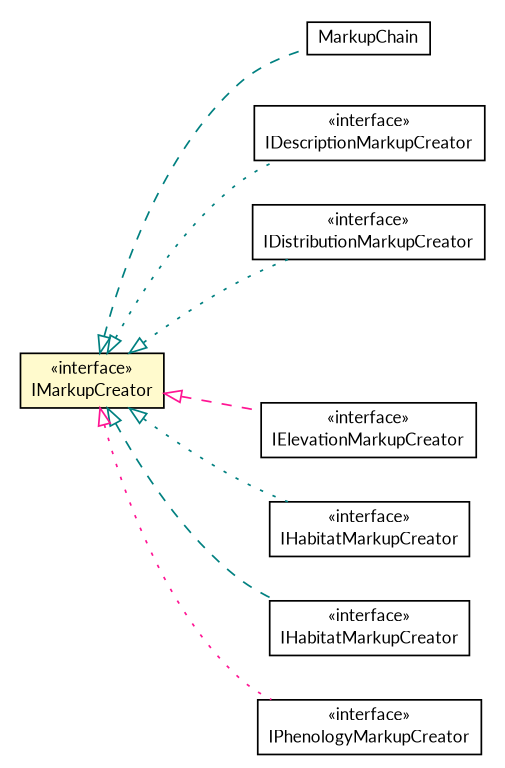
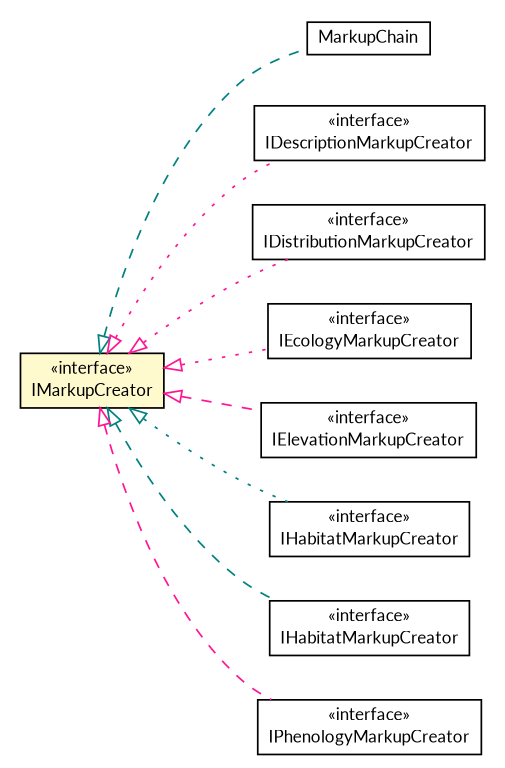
  digraph {
    fontname=Lato
    nodesep=0.25
    rankdir=LR
    ranksep=0.5
    node [fontcolor=black fontname=Lato fontsize=10.0 shape=plaintext]
    edge [arrowtail=empty color=teal dir=back fontname=Lato fontsize=10 headport=p labelfontname=arial labelfontsize=10 style=dotted tailport=p]
    n1 [label=<<table title="edu.arizona.biosemantics.semanticmarkup.markup.MarkupChain" border="0" cellborder="1" cellspacing="0" cellpadding="2" port="p" href="./MarkupChain.html"> 		<tr><td><table border="0" cellspacing="0" cellpadding="1"> <tr><td align="center" balign="center"> MarkupChain </td></tr> 		</table></td></tr> 		</table>>]
    n2 [label=<<table title="edu.arizona.biosemantics.semanticmarkup.markup.IMarkupCreator" border="0" cellborder="1" cellspacing="0" cellpadding="2" port="p" bgcolor="lemonChiffon" href="./IMarkupCreator.html"> 		<tr><td><table border="0" cellspacing="0" cellpadding="1"> <tr><td align="center" balign="center"> &#171;interface&#187; </td></tr> <tr><td align="center" balign="center"> IMarkupCreator </td></tr> 		</table></td></tr> 		</table>>]
    n3 [label=<<table title="edu.arizona.biosemantics.semanticmarkup.markupelement.description.markup.IDescriptionMarkupCreator" border="0" cellborder="1" cellspacing="0" cellpadding="2" port="p" href="../markupelement/description/markup/IDescriptionMarkupCreator.html"> 		<tr><td><table border="0" cellspacing="0" cellpadding="1"> <tr><td align="center" balign="center"> &#171;interface&#187; </td></tr> <tr><td align="center" balign="center"> IDescriptionMarkupCreator </td></tr> 		</table></td></tr> 		</table>>]
    n4 [label=<<table title="edu.arizona.biosemantics.semanticmarkup.markupelement.distribution.markup.IDistributionMarkupCreator" border="0" cellborder="1" cellspacing="0" cellpadding="2" port="p" href="../markupelement/distribution/markup/IDistributionMarkupCreator.html"> 		<tr><td><table border="0" cellspacing="0" cellpadding="1"> <tr><td align="center" balign="center"> &#171;interface&#187; </td></tr> <tr><td align="center" balign="center"> IDistributionMarkupCreator </td></tr> 		</table></td></tr> 		</table>>]
+   n5 [label=<<table title="edu.arizona.biosemantics.semanticmarkup.markupelement.ecology.markup.IEcologyMarkupCreator" border="0" cellborder="1" cellspacing="0" cellpadding="2" port="p" href="../markupelement/ecology/markup/IEcologyMarkupCreator.html"> 		<tr><td><table border="0" cellspacing="0" cellpadding="1"> <tr><td align="center" balign="center"> &#171;interface&#187; </td></tr> <tr><td align="center" balign="center"> IEcologyMarkupCreator </td></tr> 		</table></td></tr> 		</table>>]
    n6 [label=<<table title="edu.arizona.biosemantics.semanticmarkup.markupelement.elevation.markup.IElevationMarkupCreator" border="0" cellborder="1" cellspacing="0" cellpadding="2" port="p" href="../markupelement/elevation/markup/IElevationMarkupCreator.html"> 		<tr><td><table border="0" cellspacing="0" cellpadding="1"> <tr><td align="center" balign="center"> &#171;interface&#187; </td></tr> <tr><td align="center" balign="center"> IElevationMarkupCreator </td></tr> 		</table></td></tr> 		</table>>]
    n7 [label=<<table title="edu.arizona.biosemantics.semanticmarkup.markupelement.habitat.markup.IHabitatMarkupCreator" border="0" cellborder="1" cellspacing="0" cellpadding="2" port="p" href="../markupelement/habitat/markup/IHabitatMarkupCreator.html"> 		<tr><td><table border="0" cellspacing="0" cellpadding="1"> <tr><td align="center" balign="center"> &#171;interface&#187; </td></tr> <tr><td align="center" balign="center"> IHabitatMarkupCreator </td></tr> 		</table></td></tr> 		</table>>]
    n8 [label=<<table title="edu.arizona.biosemantics.semanticmarkup.markupelement.habitatDescr.markup.IHabitatMarkupCreator" border="0" cellborder="1" cellspacing="0" cellpadding="2" port="p" href="../markupelement/habitatDescr/markup/IHabitatMarkupCreator.html"> 		<tr><td><table border="0" cellspacing="0" cellpadding="1"> <tr><td align="center" balign="center"> &#171;interface&#187; </td></tr> <tr><td align="center" balign="center"> IHabitatMarkupCreator </td></tr> 		</table></td></tr> 		</table>>]
    n9 [label=<<table title="edu.arizona.biosemantics.semanticmarkup.markupelement.phenology.markup.IPhenologyMarkupCreator" border="0" cellborder="1" cellspacing="0" cellpadding="2" port="p" href="../markupelement/phenology/markup/IPhenologyMarkupCreator.html"> 		<tr><td><table border="0" cellspacing="0" cellpadding="1"> <tr><td align="center" balign="center"> &#171;interface&#187; </td></tr> <tr><td align="center" balign="center"> IPhenologyMarkupCreator </td></tr> 		</table></td></tr> 		</table>>]
    n2 -> n1 [style=dashed]
-   n2 -> n3
-   n2 -> n4
+   n2 -> n3 [color=deeppink]
+   n2 -> n4 [color=deeppink]
+   n2 -> n5 [color=deeppink]
    n2 -> n6 [color=deeppink style=dashed]
    n2 -> n7
    n2 -> n8 [style=dashed]
-   n2 -> n9 [color=deeppink]
+   n2 -> n9 [color=deeppink style=dashed]
  }
